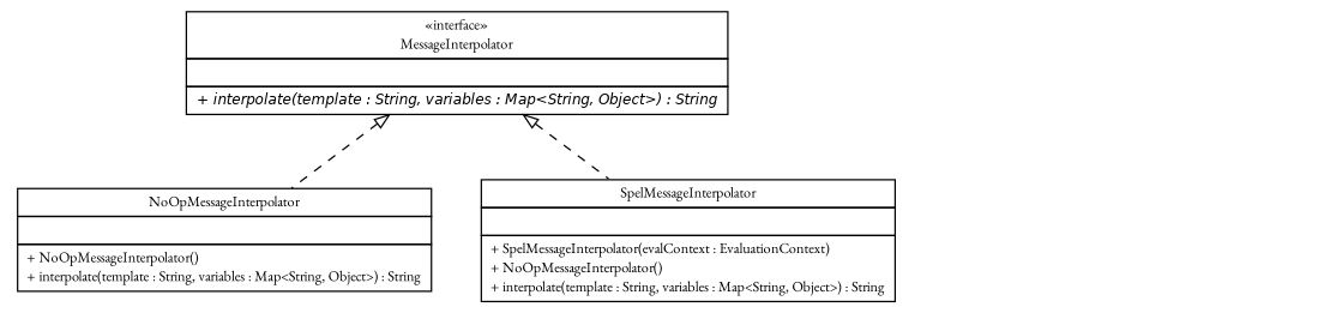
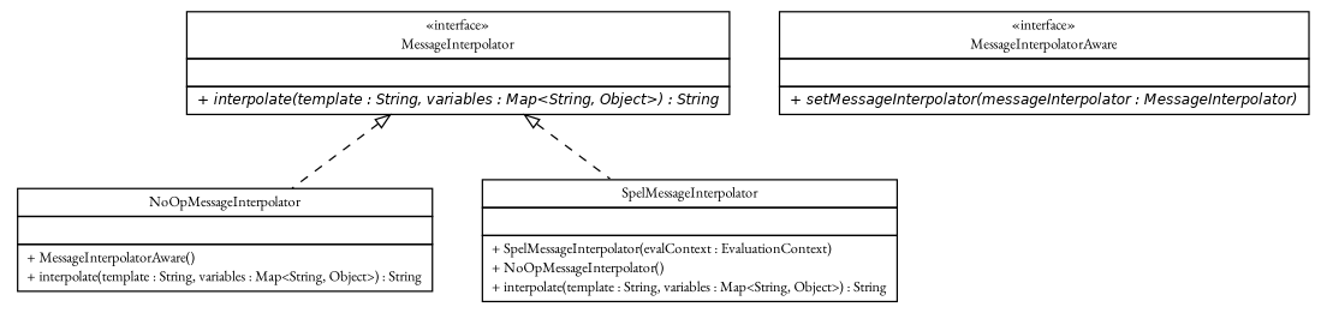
  digraph {
    fontname="EB Garamond"
    nodesep=0.25
    ranksep=0.5
    node [fontcolor=black fontname="EB Garamond" fontsize=10.0 shape=plaintext]
    edge [arrowtail=empty dir=back fontname="EB Garamond" fontsize=10 headport=p labelfontname=Helvetica labelfontsize=10 style=dashed tailport=p]
-   n1 [label=<<table title="cn.home1.oss.lib.common.msginterpolate.NoOpMessageInterpolator" border="0" cellborder="1" cellspacing="0" cellpadding="2" port="p" href="./NoOpMessageInterpolator.html"> 		<tr><td><table border="0" cellspacing="0" cellpadding="1"> <tr><td align="center" balign="center"> NoOpMessageInterpolator </td></tr> 		</table></td></tr> 		<tr><td><table border="0" cellspacing="0" cellpadding="1"> <tr><td align="left" balign="left">  </td></tr> 		</table></td></tr> 		<tr><td><table border="0" cellspacing="0" cellpadding="1"> <tr><td align="left" balign="left"> + NoOpMessageInterpolator() </td></tr> <tr><td align="left" balign="left"> + interpolate(template : String, variables : Map&lt;String, Object&gt;) : String </td></tr> 		</table></td></tr> 		</table>>]
+   n1 [label=<<table title="cn.home1.oss.lib.common.msginterpolate.NoOpMessageInterpolator" border="0" cellborder="1" cellspacing="0" cellpadding="2" port="p" href="./NoOpMessageInterpolator.html"> 		<tr><td><table border="0" cellspacing="0" cellpadding="1"> <tr><td align="center" balign="center"> NoOpMessageInterpolator </td></tr> 		</table></td></tr> 		<tr><td><table border="0" cellspacing="0" cellpadding="1"> <tr><td align="left" balign="left">  </td></tr> 		</table></td></tr> 		<tr><td><table border="0" cellspacing="0" cellpadding="1"> <tr><td align="left" balign="left"> + MessageInterpolatorAware() </td></tr> <tr><td align="left" balign="left"> + interpolate(template : String, variables : Map&lt;String, Object&gt;) : String </td></tr> 		</table></td></tr> 		</table>>]
    n2 [label=<<table title="cn.home1.oss.lib.common.msginterpolate.MessageInterpolator" border="0" cellborder="1" cellspacing="0" cellpadding="2" port="p" href="./MessageInterpolator.html"> 		<tr><td><table border="0" cellspacing="0" cellpadding="1"> <tr><td align="center" balign="center"> &#171;interface&#187; </td></tr> <tr><td align="center" balign="center"> MessageInterpolator </td></tr> 		</table></td></tr> 		<tr><td><table border="0" cellspacing="0" cellpadding="1"> <tr><td align="left" balign="left">  </td></tr> 		</table></td></tr> 		<tr><td><table border="0" cellspacing="0" cellpadding="1"> <tr><td align="left" balign="left"><font face="Helvetica-Oblique" point-size="10.0"> + interpolate(template : String, variables : Map&lt;String, Object&gt;) : String </font></td></tr> 		</table></td></tr> 		</table>>]
    n3 [label=<<table title="cn.home1.oss.lib.common.msginterpolate.SpelMessageInterpolator" border="0" cellborder="1" cellspacing="0" cellpadding="2" port="p" href="./SpelMessageInterpolator.html"> 		<tr><td><table border="0" cellspacing="0" cellpadding="1"> <tr><td align="center" balign="center"> SpelMessageInterpolator </td></tr> 		</table></td></tr> 		<tr><td><table border="0" cellspacing="0" cellpadding="1"> <tr><td align="left" balign="left">  </td></tr> 		</table></td></tr> 		<tr><td><table border="0" cellspacing="0" cellpadding="1"> <tr><td align="left" balign="left"> + SpelMessageInterpolator(evalContext : EvaluationContext) </td></tr> <tr><td align="left" balign="left"> + NoOpMessageInterpolator() </td></tr> <tr><td align="left" balign="left"> + interpolate(template : String, variables : Map&lt;String, Object&gt;) : String </td></tr> 		</table></td></tr> 		</table>>]
+   n4 [label=<<table title="cn.home1.oss.lib.common.msginterpolate.MessageInterpolatorAware" border="0" cellborder="1" cellspacing="0" cellpadding="2" port="p" href="./MessageInterpolatorAware.html"> 		<tr><td><table border="0" cellspacing="0" cellpadding="1"> <tr><td align="center" balign="center"> &#171;interface&#187; </td></tr> <tr><td align="center" balign="center"> MessageInterpolatorAware </td></tr> 		</table></td></tr> 		<tr><td><table border="0" cellspacing="0" cellpadding="1"> <tr><td align="left" balign="left">  </td></tr> 		</table></td></tr> 		<tr><td><table border="0" cellspacing="0" cellpadding="1"> <tr><td align="left" balign="left"><font face="Helvetica-Oblique" point-size="10.0"> + setMessageInterpolator(messageInterpolator : MessageInterpolator) </font></td></tr> 		</table></td></tr> 		</table>>]
    n2 -> n1
    n2 -> n3
  }
